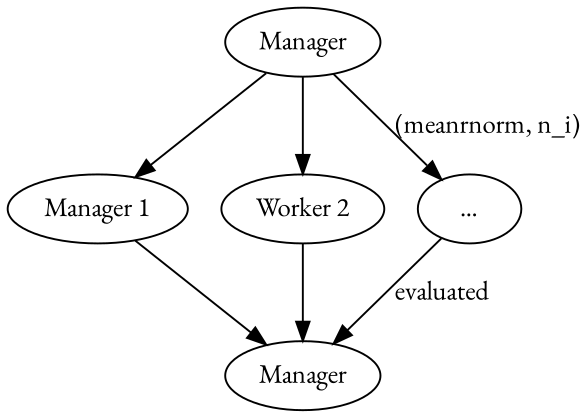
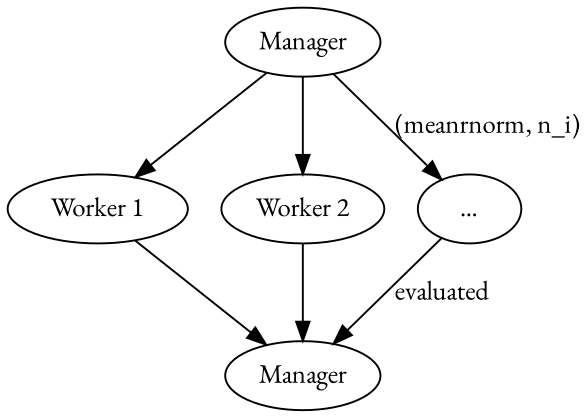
  digraph {
    rankdir=TB
    fontname="EB Garamond"
    node [fontname="EB Garamond"]
    edge [fontname="EB Garamond"]
    n1 [label=Manager]
-   n2 [label="Manager 1"]
+   n2 [label="Worker 1"]
    n3 [label="Worker 2"]
    n4 [label="..."]
    n5 [label=Manager]
    n1 -> n2
    n1 -> n3
    n1 -> n4 [label="(meanrnorm, n_i)"]
    n2 -> n5
    n3 -> n5
    n4 -> n5 [label=evaluated]
  }
